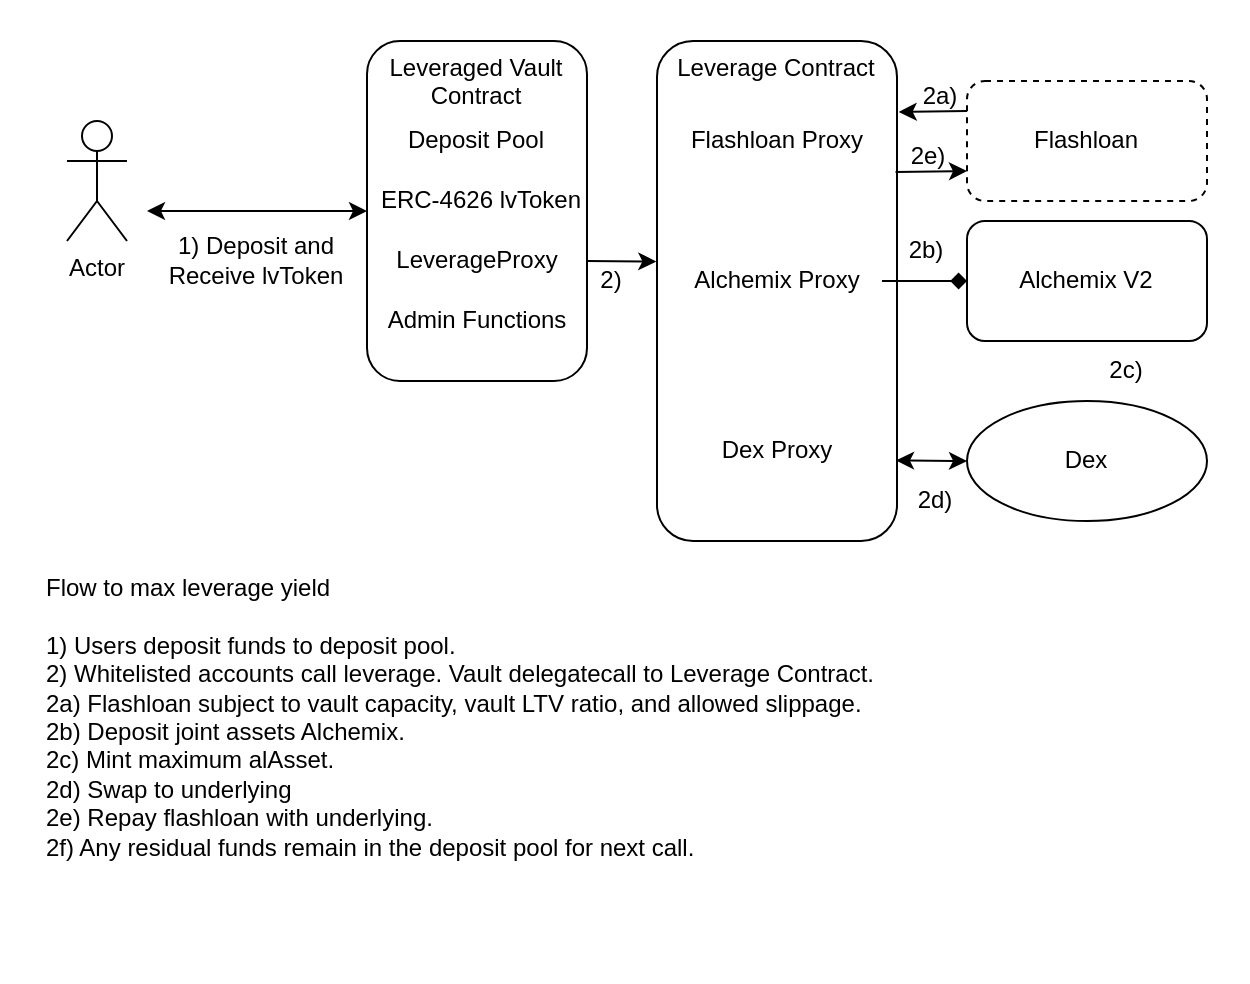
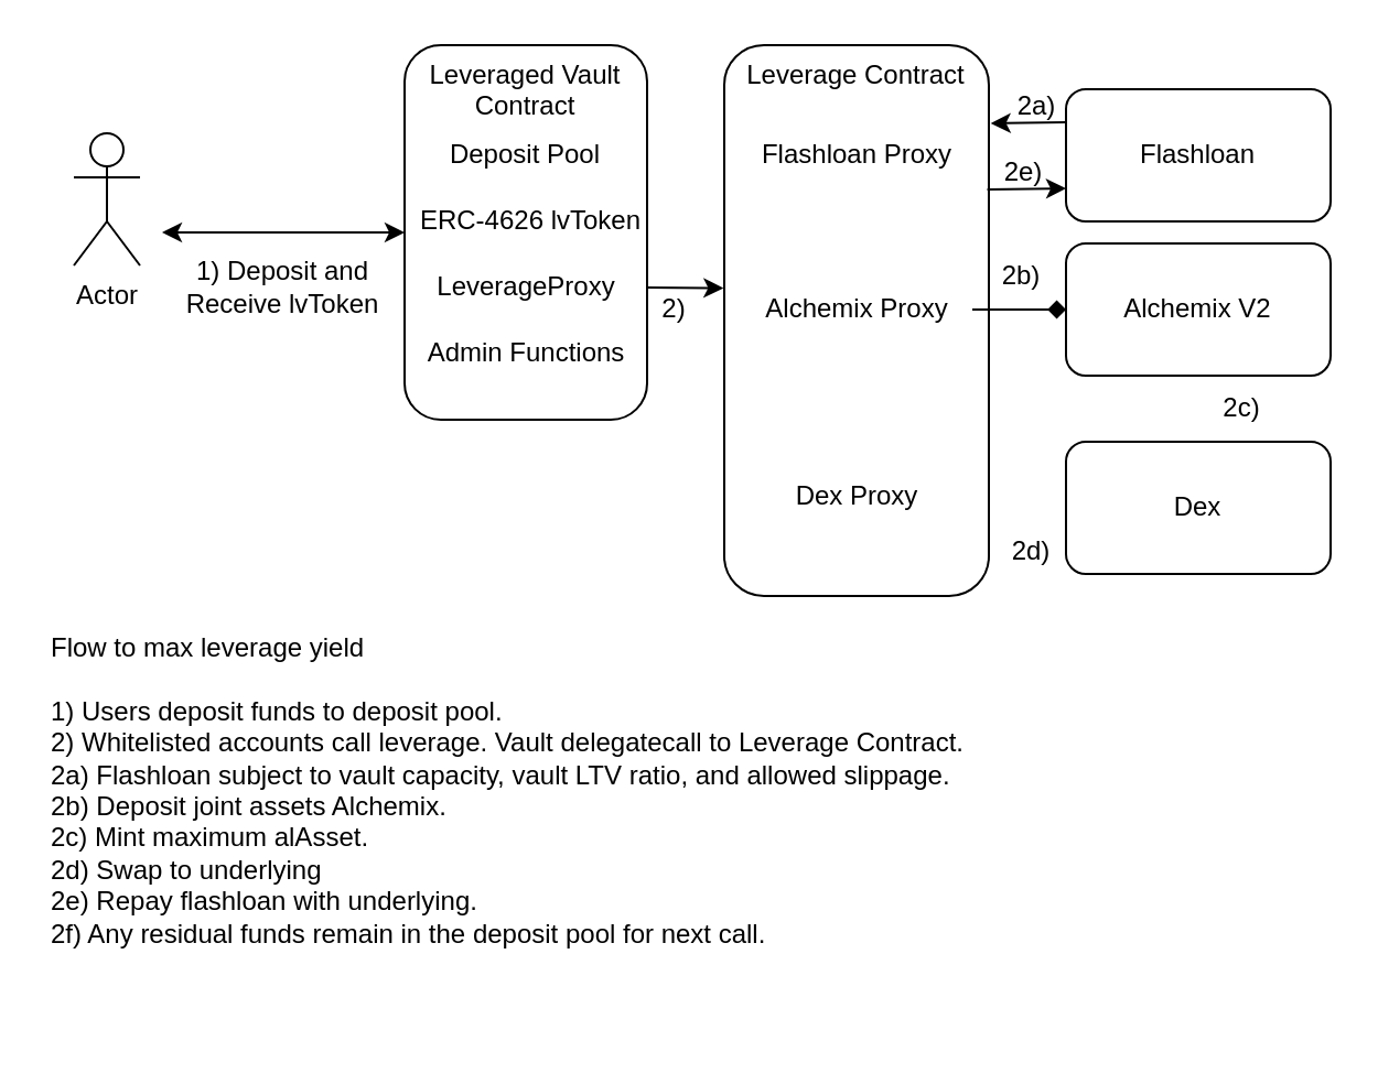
  <mxCell id="0" />
  <mxCell id="1" parent="0" />
  <mxCell id="2" value="Leveraged Vault Contract" style="rounded=1;whiteSpace=wrap;html=1;horizontal=1;labelPosition=center;verticalLabelPosition=middle;align=center;verticalAlign=top;" vertex="1" parent="1"><mxGeometry x="183" y="20" width="110" height="170" as="geometry" /></mxCell>
  <mxCell id="3" value="Deposit Pool" style="text;html=1;strokeColor=none;fillColor=none;align=center;verticalAlign=middle;whiteSpace=wrap;rounded=0;" vertex="1" parent="1"><mxGeometry x="198" y="55" width="80" height="30" as="geometry" /></mxCell>
  <mxCell id="4" value="Actor" style="shape=umlActor;verticalLabelPosition=bottom;verticalAlign=top;html=1;outlineConnect=0;" vertex="1" parent="1"><mxGeometry x="33" y="60" width="30" height="60" as="geometry" /></mxCell>
  <mxCell id="5" value="1) Deposit and Receive lvToken" style="text;html=1;strokeColor=none;fillColor=none;align=center;verticalAlign=middle;whiteSpace=wrap;rounded=0;" vertex="1" parent="1"><mxGeometry x="83" y="110" width="90" height="40" as="geometry" /></mxCell>
  <mxCell id="6" value="" style="endArrow=classic;startArrow=classic;html=1;rounded=0;entryX=0;entryY=0.5;entryDx=0;entryDy=0;" edge="1" parent="1" target="2"><mxGeometry width="50" height="50" relative="1" as="geometry"><mxPoint x="73" y="105" as="sourcePoint" /><mxPoint x="433" y="70" as="targetPoint" /></mxGeometry></mxCell>
  <mxCell id="7" value="Flow to max leverage yield&lt;br&gt;&lt;br&gt;1) Users deposit funds to deposit pool.&lt;br&gt;2) Whitelisted accounts call leverage. Vault delegatecall to Leverage Contract.&lt;br&gt;2a) Flashloan subject to vault capacity, vault LTV ratio, and allowed slippage.&lt;br&gt;2b) Deposit joint assets Alchemix.&lt;br&gt;2c) Mint maximum alAsset.&lt;br&gt;2d) Swap to underlying&lt;br&gt;2e) Repay flashloan with underlying.&lt;br&gt;2f) Any residual funds remain in the deposit pool for next call." style="text;html=1;strokeColor=none;fillColor=none;align=left;verticalAlign=top;whiteSpace=wrap;rounded=0;labelPosition=center;verticalLabelPosition=middle;" vertex="1" parent="1"><mxGeometry x="20.5" y="280" width="440" height="190" as="geometry" /></mxCell>
  <mxCell id="8" value="ERC-4626 lvToken" style="text;html=1;strokeColor=none;fillColor=none;align=center;verticalAlign=middle;whiteSpace=wrap;rounded=0;" vertex="1" parent="1"><mxGeometry x="188" y="85" width="105" height="30" as="geometry" /></mxCell>
  <mxCell id="9" value="LeverageProxy" style="text;html=1;strokeColor=none;fillColor=none;align=center;verticalAlign=middle;whiteSpace=wrap;rounded=0;" vertex="1" parent="1"><mxGeometry x="185.5" y="115" width="105" height="30" as="geometry" /></mxCell>
  <mxCell id="10" value="Admin Functions" style="text;html=1;strokeColor=none;fillColor=none;align=center;verticalAlign=middle;whiteSpace=wrap;rounded=0;" vertex="1" parent="1"><mxGeometry x="185.5" y="145" width="105" height="30" as="geometry" /></mxCell>
  <mxCell id="11" value="Leverage Contract" style="rounded=1;whiteSpace=wrap;html=1;verticalAlign=top;" vertex="1" parent="1"><mxGeometry x="328" y="20" width="120" height="250" as="geometry" /></mxCell>
  <mxCell id="12" value="Flashloan Proxy" style="text;html=1;strokeColor=none;fillColor=none;align=center;verticalAlign=middle;whiteSpace=wrap;rounded=0;" vertex="1" parent="1"><mxGeometry x="335.5" y="55" width="105" height="30" as="geometry" /></mxCell>
  <mxCell id="13" value="Dex Proxy" style="text;html=1;strokeColor=none;fillColor=none;align=center;verticalAlign=middle;whiteSpace=wrap;rounded=0;" vertex="1" parent="1"><mxGeometry x="335.5" y="210" width="105" height="30" as="geometry" /></mxCell>
  <mxCell id="14" style="edgeStyle=orthogonalEdgeStyle;rounded=0;orthogonalLoop=1;jettySize=auto;html=1;exitX=1;exitY=0.5;exitDx=0;exitDy=0;entryX=0;entryY=0.5;entryDx=0;entryDy=0;endArrow=diamond;" edge="1" parent="1" source="15" target="17"><mxGeometry relative="1" as="geometry" /></mxCell>
  <mxCell id="15" value="Alchemix Proxy" style="text;html=1;strokeColor=none;fillColor=none;align=center;verticalAlign=middle;whiteSpace=wrap;rounded=0;" vertex="1" parent="1"><mxGeometry x="335.5" y="125" width="105" height="30" as="geometry" /></mxCell>
- <mxCell id="16" value="Flashloan" style="rounded=1;whiteSpace=wrap;html=1;dashed=1;" vertex="1" parent="1"><mxGeometry x="483" y="40" width="120" height="60" as="geometry" /></mxCell>
+ <mxCell id="16" value="Flashloan" style="rounded=1;whiteSpace=wrap;html=1;" vertex="1" parent="1"><mxGeometry x="483" y="40" width="120" height="60" as="geometry" /></mxCell>
  <mxCell id="17" value="Alchemix V2" style="rounded=1;whiteSpace=wrap;html=1;" vertex="1" parent="1"><mxGeometry x="483" y="110" width="120" height="60" as="geometry" /></mxCell>
  <mxCell id="18" value="2)" style="text;html=1;strokeColor=none;fillColor=none;align=center;verticalAlign=middle;whiteSpace=wrap;rounded=0;" vertex="1" parent="1"><mxGeometry x="293" y="130" width="25" height="20" as="geometry" /></mxCell>
  <mxCell id="19" value="2a)" style="text;html=1;strokeColor=none;fillColor=none;align=center;verticalAlign=middle;whiteSpace=wrap;rounded=0;" vertex="1" parent="1"><mxGeometry x="456.75" y="40" width="26.25" height="15" as="geometry" /></mxCell>
  <mxCell id="20" value="2b)" style="text;html=1;strokeColor=none;fillColor=none;align=center;verticalAlign=middle;whiteSpace=wrap;rounded=0;" vertex="1" parent="1"><mxGeometry x="433" y="110" width="60" height="30" as="geometry" /></mxCell>
  <mxCell id="21" value="2c)" style="text;html=1;strokeColor=none;fillColor=none;align=center;verticalAlign=middle;whiteSpace=wrap;rounded=0;" vertex="1" parent="1"><mxGeometry x="533" y="170" width="60" height="30" as="geometry" /></mxCell>
- <mxCell id="22" value="Dex" style="ellipse;whiteSpace=wrap;html=1;" vertex="1" parent="1"><mxGeometry x="483" y="200" width="120" height="60" as="geometry" /></mxCell>
- <mxCell id="23" value="" style="endArrow=classic;startArrow=classic;html=1;rounded=0;exitX=0.996;exitY=0.839;exitDx=0;exitDy=0;exitPerimeter=0;entryX=0;entryY=0.5;entryDx=0;entryDy=0;" edge="1" parent="1" source="11" target="22"><mxGeometry width="50" height="50" relative="1" as="geometry"><mxPoint x="383" y="190" as="sourcePoint" /><mxPoint x="433" y="140" as="targetPoint" /></mxGeometry></mxCell>
+ <mxCell id="22" value="Dex" style="rounded=1;whiteSpace=wrap;html=1;" vertex="1" parent="1"><mxGeometry x="483" y="200" width="120" height="60" as="geometry" /></mxCell>
  <mxCell id="24" value="" style="endArrow=classic;html=1;rounded=0;exitX=0;exitY=0;exitDx=0;exitDy=0;entryX=-0.003;entryY=0.441;entryDx=0;entryDy=0;entryPerimeter=0;" edge="1" parent="1" source="18" target="11"><mxGeometry width="50" height="50" relative="1" as="geometry"><mxPoint x="303" y="130" as="sourcePoint" /><mxPoint x="323" y="130" as="targetPoint" /></mxGeometry></mxCell>
  <mxCell id="25" value="2d)" style="text;html=1;strokeColor=none;fillColor=none;align=center;verticalAlign=middle;whiteSpace=wrap;rounded=0;" vertex="1" parent="1"><mxGeometry x="450.5" y="240" width="32.5" height="20" as="geometry" /></mxCell>
  <mxCell id="26" value="" style="endArrow=classic;html=1;rounded=0;exitX=0;exitY=0.25;exitDx=0;exitDy=0;entryX=1.007;entryY=0.142;entryDx=0;entryDy=0;entryPerimeter=0;" edge="1" parent="1" source="16" target="11"><mxGeometry width="50" height="50" relative="1" as="geometry"><mxPoint x="433" y="90" as="sourcePoint" /><mxPoint x="483" y="40" as="targetPoint" /></mxGeometry></mxCell>
  <mxCell id="27" value="" style="endArrow=classic;html=1;rounded=0;entryX=0;entryY=0.75;entryDx=0;entryDy=0;exitX=0.994;exitY=0.262;exitDx=0;exitDy=0;exitPerimeter=0;" edge="1" parent="1" source="11" target="16"><mxGeometry width="50" height="50" relative="1" as="geometry"><mxPoint x="433" y="90" as="sourcePoint" /><mxPoint x="483" y="40" as="targetPoint" /></mxGeometry></mxCell>
  <mxCell id="28" value="2e)" style="text;html=1;strokeColor=none;fillColor=none;align=center;verticalAlign=middle;whiteSpace=wrap;rounded=0;" vertex="1" parent="1"><mxGeometry x="450.5" y="70" width="26.25" height="15" as="geometry" /></mxCell>
